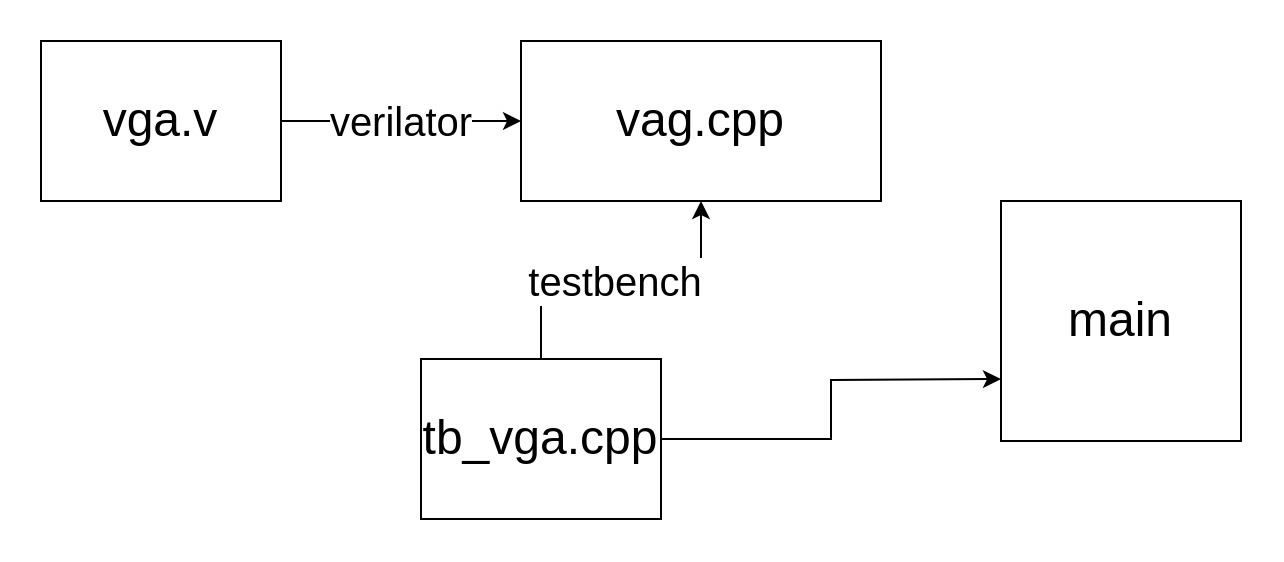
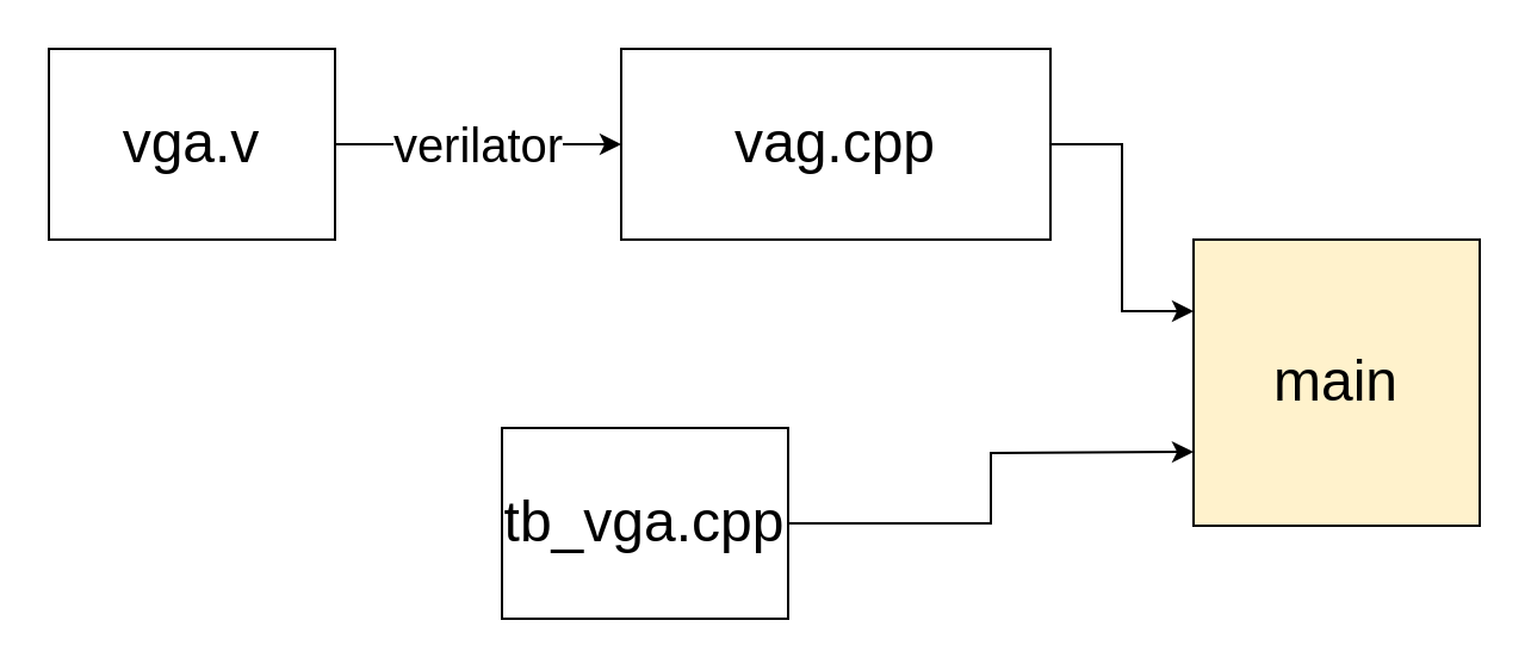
  <mxCell id="0" />
  <mxCell id="1" parent="0" />
  <mxCell id="2" value="&lt;font style=&quot;font-size: 24px;&quot;&gt;vga.v&lt;/font&gt;" style="rounded=0;whiteSpace=wrap;html=1;" vertex="1" parent="1"><mxGeometry x="20" y="20" width="120" height="80" as="geometry" /></mxCell>
  <mxCell id="3" style="edgeStyle=orthogonalEdgeStyle;rounded=0;orthogonalLoop=1;jettySize=auto;html=1;exitX=1;exitY=0.5;exitDx=0;exitDy=0;entryX=0;entryY=0.5;entryDx=0;entryDy=0;" edge="1" parent="1" source="5" target="7"><mxGeometry relative="1" as="geometry" /></mxCell>
  <mxCell id="4" value="&lt;font style=&quot;font-size: 20px;&quot;&gt;verilator&lt;/font&gt;" style="edgeLabel;html=1;align=center;verticalAlign=middle;resizable=0;points=[];" vertex="1" connectable="0" parent="3"><mxGeometry x="-0.017" y="1" relative="1" as="geometry"><mxPoint as="offset" /></mxGeometry></mxCell>
  <mxCell id="5" value="&lt;font style=&quot;font-size: 24px;&quot;&gt;vga.v&lt;/font&gt;" style="rounded=0;whiteSpace=wrap;html=1;" vertex="1" parent="1"><mxGeometry x="20" y="20" width="120" height="80" as="geometry" /></mxCell>
+ <mxCell id="6" style="edgeStyle=orthogonalEdgeStyle;rounded=0;orthogonalLoop=1;jettySize=auto;html=1;exitX=1;exitY=0.5;exitDx=0;exitDy=0;entryX=0;entryY=0.25;entryDx=0;entryDy=0;" edge="1" parent="1" source="7" target="12"><mxGeometry relative="1" as="geometry" /></mxCell>
  <mxCell id="7" value="&lt;span style=&quot;font-size: 24px;&quot;&gt;vag.cpp&lt;/span&gt;" style="rounded=0;whiteSpace=wrap;html=1;" vertex="1" parent="1"><mxGeometry x="260" y="20" width="180" height="80" as="geometry" /></mxCell>
  <mxCell id="8" style="edgeStyle=orthogonalEdgeStyle;rounded=0;orthogonalLoop=1;jettySize=auto;html=1;exitX=1;exitY=0.5;exitDx=0;exitDy=0;entryX=0;entryY=0.75;entryDx=0;entryDy=0;" edge="1" parent="1" source="11"><mxGeometry relative="1" as="geometry"><mxPoint x="500" y="189" as="targetPoint" /></mxGeometry></mxCell>
- <mxCell id="9" style="edgeStyle=orthogonalEdgeStyle;rounded=0;orthogonalLoop=1;jettySize=auto;html=1;exitX=0.5;exitY=0;exitDx=0;exitDy=0;entryX=0.5;entryY=1;entryDx=0;entryDy=0;" edge="1" parent="1" source="11" target="7"><mxGeometry relative="1" as="geometry" /></mxCell>
- <mxCell id="10" value="&lt;font style=&quot;font-size: 20px;&quot;&gt;testbench&lt;/font&gt;" style="edgeLabel;html=1;align=center;verticalAlign=middle;resizable=0;points=[];" vertex="1" connectable="0" parent="9"><mxGeometry x="-0.05" relative="1" as="geometry"><mxPoint as="offset" /></mxGeometry></mxCell>
  <mxCell id="11" value="&lt;span style=&quot;font-size: 24px;&quot;&gt;tb_vga.cpp&lt;/span&gt;" style="rounded=0;whiteSpace=wrap;html=1;" vertex="1" parent="1"><mxGeometry x="210" y="179" width="120" height="80" as="geometry" /></mxCell>
- <mxCell id="12" value="&lt;font style=&quot;font-size: 24px;&quot;&gt;main&lt;/font&gt;" style="rounded=0;whiteSpace=wrap;html=1;" vertex="1" parent="1"><mxGeometry x="500" y="100" width="120" height="120" as="geometry" /></mxCell>
+ <mxCell id="12" value="&lt;font style=&quot;font-size: 24px;&quot;&gt;main&lt;/font&gt;" style="rounded=0;whiteSpace=wrap;html=1;fillColor=#fff2cc;" vertex="1" parent="1"><mxGeometry x="500" y="100" width="120" height="120" as="geometry" /></mxCell>
